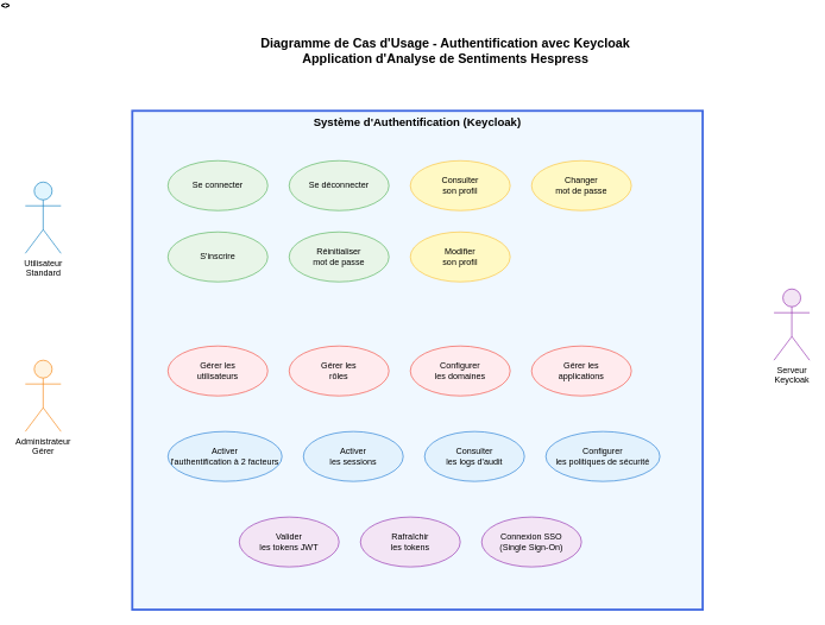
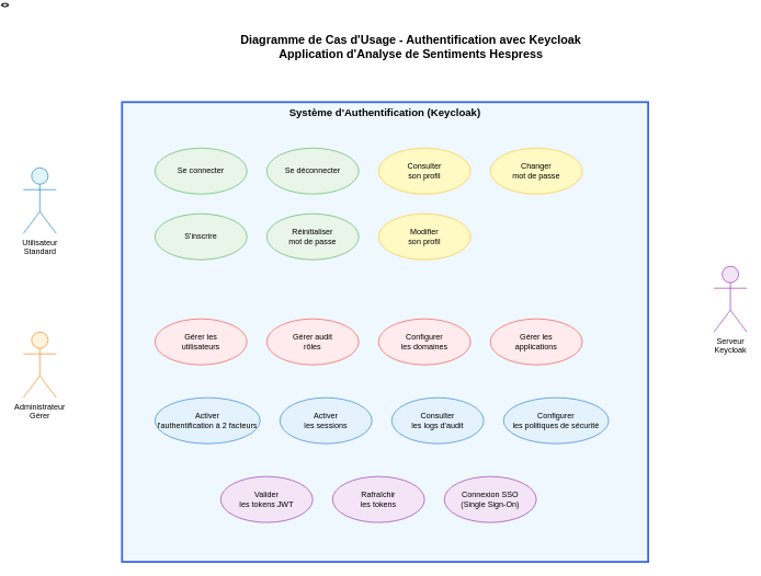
  <mxCell id="0" />
  <mxCell id="1" parent="0" />
  <mxCell id="2" value="Système d'Authentification (Keycloak)" style="rounded=0;whiteSpace=wrap;html=1;fillColor=#f0f8ff;strokeColor=#4169e1;strokeWidth=3;fontSize=16;fontStyle=1;verticalAlign=top;" parent="1" vertex="1"><mxGeometry x="170" y="123" width="800" height="700" as="geometry" /></mxCell>
  <mxCell id="3" value="Utilisateur&#10;Standard" style="shape=umlActor;html=1;verticalLabelPosition=bottom;verticalAlign=top;align=center;fillColor=#e1f5fe;strokeColor=#0277bd;fontSize=12;" parent="1" vertex="1"><mxGeometry x="20" y="223" width="50" height="100" as="geometry" /></mxCell>
  <mxCell id="4" value="Administrateur&#10;Gérer" style="shape=umlActor;html=1;verticalLabelPosition=bottom;verticalAlign=top;align=center;fillColor=#fff3e0;strokeColor=#f57c00;fontSize=12;" parent="1" vertex="1"><mxGeometry x="20" y="473" width="50" height="100" as="geometry" /></mxCell>
  <mxCell id="5" value="Serveur&#10;Keycloak" style="shape=umlActor;html=1;verticalLabelPosition=bottom;verticalAlign=top;align=center;fillColor=#f3e5f5;strokeColor=#8e24aa;fontSize=12;" parent="1" vertex="1"><mxGeometry x="1070" y="373" width="50" height="100" as="geometry" /></mxCell>
  <mxCell id="6" value="Se connecter" style="ellipse;whiteSpace=wrap;html=1;fillColor=#e8f5e8;strokeColor=#4caf50;fontSize=12;" parent="1" vertex="1"><mxGeometry x="220" y="193" width="140" height="70" as="geometry" /></mxCell>
  <mxCell id="7" value="Se déconnecter" style="ellipse;whiteSpace=wrap;html=1;fillColor=#e8f5e8;strokeColor=#4caf50;fontSize=12;" parent="1" vertex="1"><mxGeometry x="390" y="193" width="140" height="70" as="geometry" /></mxCell>
  <mxCell id="8" value="S'inscrire" style="ellipse;whiteSpace=wrap;html=1;fillColor=#e8f5e8;strokeColor=#4caf50;fontSize=12;" parent="1" vertex="1"><mxGeometry x="220" y="293" width="140" height="70" as="geometry" /></mxCell>
  <mxCell id="9" value="Réinitialiser&#10;mot de passe" style="ellipse;whiteSpace=wrap;html=1;fillColor=#e8f5e8;strokeColor=#4caf50;fontSize=12;" parent="1" vertex="1"><mxGeometry x="390" y="293" width="140" height="70" as="geometry" /></mxCell>
  <mxCell id="10" value="Consulter&#10;son profil" style="ellipse;whiteSpace=wrap;html=1;fillColor=#fff9c4;strokeColor=#fbc02d;fontSize=12;" parent="1" vertex="1"><mxGeometry x="560" y="193" width="140" height="70" as="geometry" /></mxCell>
  <mxCell id="11" value="Modifier&#10;son profil" style="ellipse;whiteSpace=wrap;html=1;fillColor=#fff9c4;strokeColor=#fbc02d;fontSize=12;" parent="1" vertex="1"><mxGeometry x="560" y="293" width="140" height="70" as="geometry" /></mxCell>
  <mxCell id="12" value="Changer&#10;mot de passe" style="ellipse;whiteSpace=wrap;html=1;fillColor=#fff9c4;strokeColor=#fbc02d;fontSize=12;" parent="1" vertex="1"><mxGeometry x="730" y="193" width="140" height="70" as="geometry" /></mxCell>
  <mxCell id="13" value="Gérer les&#10;utilisateurs" style="ellipse;whiteSpace=wrap;html=1;fillColor=#ffebee;strokeColor=#f44336;fontSize=12;" parent="1" vertex="1"><mxGeometry x="220" y="453" width="140" height="70" as="geometry" /></mxCell>
- <mxCell id="14" value="Gérer les&#10;rôles" style="ellipse;whiteSpace=wrap;html=1;fillColor=#ffebee;strokeColor=#f44336;fontSize=12;" parent="1" vertex="1"><mxGeometry x="390" y="453" width="140" height="70" as="geometry" /></mxCell>
+ <mxCell id="14" value="Gérer audit&#10;rôles" style="ellipse;whiteSpace=wrap;html=1;fillColor=#ffebee;strokeColor=#f44336;fontSize=12;" parent="1" vertex="1"><mxGeometry x="390" y="453" width="140" height="70" as="geometry" /></mxCell>
  <mxCell id="15" value="Configurer&#10;les domaines" style="ellipse;whiteSpace=wrap;html=1;fillColor=#ffebee;strokeColor=#f44336;fontSize=12;" parent="1" vertex="1"><mxGeometry x="560" y="453" width="140" height="70" as="geometry" /></mxCell>
  <mxCell id="16" value="Gérer les&#10;applications" style="ellipse;whiteSpace=wrap;html=1;fillColor=#ffebee;strokeColor=#f44336;fontSize=12;" parent="1" vertex="1"><mxGeometry x="730" y="453" width="140" height="70" as="geometry" /></mxCell>
  <mxCell id="17" value="Activer&#10;l'authentification à 2 facteurs" style="ellipse;whiteSpace=wrap;html=1;fillColor=#e3f2fd;strokeColor=#1976d2;fontSize=12;" parent="1" vertex="1"><mxGeometry x="220" y="573" width="160" height="70" as="geometry" /></mxCell>
  <mxCell id="18" value="Activer&#10;les sessions" style="ellipse;whiteSpace=wrap;html=1;fillColor=#e3f2fd;strokeColor=#1976d2;fontSize=12;" parent="1" vertex="1"><mxGeometry x="410" y="573" width="140" height="70" as="geometry" /></mxCell>
  <mxCell id="19" value="Consulter&#10;les logs d'audit" style="ellipse;whiteSpace=wrap;html=1;fillColor=#e3f2fd;strokeColor=#1976d2;fontSize=12;" parent="1" vertex="1"><mxGeometry x="580" y="573" width="140" height="70" as="geometry" /></mxCell>
  <mxCell id="20" value="Configurer&#10;les politiques de sécurité" style="ellipse;whiteSpace=wrap;html=1;fillColor=#e3f2fd;strokeColor=#1976d2;fontSize=12;" parent="1" vertex="1"><mxGeometry x="750" y="573" width="160" height="70" as="geometry" /></mxCell>
  <mxCell id="21" value="Valider&#10;les tokens JWT" style="ellipse;whiteSpace=wrap;html=1;fillColor=#f3e5f5;strokeColor=#8e24aa;fontSize=12;" parent="1" vertex="1"><mxGeometry x="320" y="693" width="140" height="70" as="geometry" /></mxCell>
  <mxCell id="22" value="Rafraîchir&#10;les tokens" style="ellipse;whiteSpace=wrap;html=1;fillColor=#f3e5f5;strokeColor=#8e24aa;fontSize=12;" parent="1" vertex="1"><mxGeometry x="490" y="693" width="140" height="70" as="geometry" /></mxCell>
  <mxCell id="23" value="Connexion SSO&#10;(Single Sign-On)" style="ellipse;whiteSpace=wrap;html=1;fillColor=#f3e5f5;strokeColor=#8e24aa;fontSize=12;" parent="1" vertex="1"><mxGeometry x="660" y="693" width="140" height="70" as="geometry" /></mxCell>
  <mxCell id="24" value="" style="endArrow=none;html=1;entryX=0;entryY=0.5;entryDx=0;entryDy=0;exitX=1;exitY=0.333;exitDx=0;exitDy=0;exitPerimeter=0;" parent="1" source="3" target="6" edge="1" />
  <mxCell id="25" value="" style="endArrow=none;html=1;entryX=0;entryY=0.5;entryDx=0;entryDy=0;exitX=1;exitY=0.333;exitDx=0;exitDy=0;exitPerimeter=0;" parent="1" source="3" target="7" edge="1" />
  <mxCell id="26" value="" style="endArrow=none;html=1;entryX=0;entryY=0.5;entryDx=0;entryDy=0;exitX=1;exitY=0.333;exitDx=0;exitDy=0;exitPerimeter=0;" parent="1" source="3" target="8" edge="1" />
  <mxCell id="27" value="" style="endArrow=none;html=1;entryX=0;entryY=0.5;entryDx=0;entryDy=0;exitX=1;exitY=0.333;exitDx=0;exitDy=0;exitPerimeter=0;" parent="1" source="3" target="9" edge="1" />
  <mxCell id="28" value="" style="endArrow=none;html=1;entryX=0;entryY=0.5;entryDx=0;entryDy=0;exitX=1;exitY=0.333;exitDx=0;exitDy=0;exitPerimeter=0;" parent="1" source="3" target="10" edge="1" />
  <mxCell id="29" value="" style="endArrow=none;html=1;entryX=0;entryY=0.5;entryDx=0;entryDy=0;exitX=1;exitY=0.333;exitDx=0;exitDy=0;exitPerimeter=0;" parent="1" source="3" target="11" edge="1" />
  <mxCell id="30" value="" style="endArrow=none;html=1;entryX=0;entryY=0.5;entryDx=0;entryDy=0;exitX=1;exitY=0.333;exitDx=0;exitDy=0;exitPerimeter=0;" parent="1" source="3" target="12" edge="1" />
  <mxCell id="31" value="" style="endArrow=none;html=1;entryX=0;entryY=0.5;entryDx=0;entryDy=0;exitX=1;exitY=0.333;exitDx=0;exitDy=0;exitPerimeter=0;" parent="1" source="3" target="17" edge="1" />
  <mxCell id="32" value="" style="endArrow=none;html=1;entryX=0;entryY=0.5;entryDx=0;entryDy=0;exitX=1;exitY=0.333;exitDx=0;exitDy=0;exitPerimeter=0;" parent="1" source="3" target="18" edge="1" />
  <mxCell id="33" value="" style="endArrow=none;html=1;entryX=0;entryY=0.5;entryDx=0;entryDy=0;exitX=1;exitY=0.333;exitDx=0;exitDy=0;exitPerimeter=0;" parent="1" source="4" target="13" edge="1" />
  <mxCell id="34" value="" style="endArrow=none;html=1;entryX=0;entryY=0.5;entryDx=0;entryDy=0;exitX=1;exitY=0.333;exitDx=0;exitDy=0;exitPerimeter=0;" parent="1" source="4" target="14" edge="1" />
  <mxCell id="35" value="" style="endArrow=none;html=1;entryX=0;entryY=0.5;entryDx=0;entryDy=0;exitX=1;exitY=0.333;exitDx=0;exitDy=0;exitPerimeter=0;" parent="1" source="4" target="15" edge="1" />
  <mxCell id="36" value="" style="endArrow=none;html=1;entryX=0;entryY=0.5;entryDx=0;entryDy=0;exitX=1;exitY=0.333;exitDx=0;exitDy=0;exitPerimeter=0;" parent="1" source="4" target="16" edge="1" />
  <mxCell id="37" value="" style="endArrow=none;html=1;entryX=0;entryY=0.5;entryDx=0;entryDy=0;exitX=1;exitY=0.333;exitDx=0;exitDy=0;exitPerimeter=0;" parent="1" source="4" target="19" edge="1" />
  <mxCell id="38" value="" style="endArrow=none;html=1;entryX=0;entryY=0.5;entryDx=0;entryDy=0;exitX=1;exitY=0.333;exitDx=0;exitDy=0;exitPerimeter=0;" parent="1" source="4" target="20" edge="1" />
  <mxCell id="39" value="" style="endArrow=none;html=1;entryX=1;entryY=0.5;entryDx=0;entryDy=0;exitX=0;exitY=0.333;exitDx=0;exitDy=0;exitPerimeter=0;" parent="1" source="5" target="21" edge="1" />
  <mxCell id="40" value="" style="endArrow=none;html=1;entryX=1;entryY=0.5;entryDx=0;entryDy=0;exitX=0;exitY=0.333;exitDx=0;exitDy=0;exitPerimeter=0;" parent="1" source="5" target="22" edge="1" />
  <mxCell id="41" value="" style="endArrow=none;html=1;entryX=1;entryY=0.5;entryDx=0;entryDy=0;exitX=0;exitY=0.333;exitDx=0;exitDy=0;exitPerimeter=0;" parent="1" source="5" target="23" edge="1" />
  <mxCell id="42" value="&lt;&lt;include&gt;&gt;" style="html=1;verticalAlign=bottom;labelBackgroundColor=none;endArrow=open;endFill=0;dashed=1;exitX=0.5;exitY=1;exitDx=0;exitDy=0;entryX=0.5;entryY=0;entryDx=0;entryDy=0;" parent="1" source="6" target="21" edge="1" />
  <mxCell id="43" value="&lt;&lt;include&gt;&gt;" style="html=1;verticalAlign=bottom;labelBackgroundColor=none;endArrow=open;endFill=0;dashed=1;exitX=0;exitY=0.5;exitDx=0;exitDy=0;entryX=1;entryY=0.5;entryDx=0;entryDy=0;" parent="1" source="10" target="6" edge="1" />
  <mxCell id="44" value="&lt;&lt;include&gt;&gt;" style="html=1;verticalAlign=bottom;labelBackgroundColor=none;endArrow=open;endFill=0;dashed=1;exitX=0;exitY=0;exitDx=0;exitDy=0;entryX=1;entryY=1;entryDx=0;entryDy=0;" parent="1" source="11" target="6" edge="1" />
  <mxCell id="45" value="&lt;&lt;extend&gt;&gt;" style="html=1;verticalAlign=bottom;labelBackgroundColor=none;endArrow=open;endFill=0;dashed=1;exitX=0.5;exitY=0;exitDx=0;exitDy=0;entryX=0.5;entryY=1;entryDx=0;entryDy=0;" parent="1" source="23" target="6" edge="1" />
  <mxCell id="46" value="Diagramme de Cas d'Usage - Authentification avec Keycloak&#10;Application d'Analyse de Sentiments Hespress" style="text;html=1;strokeColor=none;fillColor=none;align=center;verticalAlign=middle;whiteSpace=wrap;rounded=0;fontSize=18;fontStyle=1;" parent="1" vertex="1"><mxGeometry x="308" y="20" width="603" height="40" as="geometry" /></mxCell>
